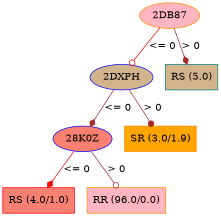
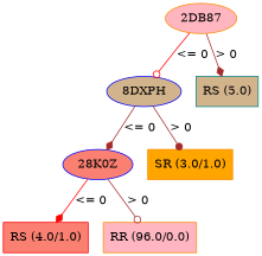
  digraph {
    node [color=darkorange fillcolor=lightpink style=filled shape=box]
    edge [arrowhead=diamond color=brown]
    n1 [label="2DB87" shape=""]
-   n2 [color=blue fillcolor=tan label="2DXPH" shape=""]
+   n2 [color=blue fillcolor=tan label="8DXPH" shape=""]
    n3 [color=teal fillcolor=tan label="RS (5.0)"]
    n4 [color=blue fillcolor=salmon label="28K0Z" shape=""]
-   n5 [fillcolor=orange label="SR (3.0/1.9)"]
+   n5 [fillcolor=orange label="SR (3.0/1.0)"]
    n6 [color=red fillcolor=salmon label="RS (4.0/1.0)"]
    n7 [label="RR (96.0/0.0)"]
    n1 -> n2 [arrowhead=odot color=red label="<= 0"]
    n1 -> n3 [label="> 0"]
    n2 -> n4 [label="<= 0"]
    n2 -> n5 [arrowhead=dot label="> 0"]
    n4 -> n6 [color=red label="<= 0"]
    n4 -> n7 [arrowhead=odot label="> 0"]
  }
